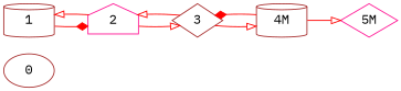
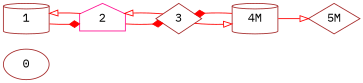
  digraph {
    fontname="IBM Plex Mono"
    rankdir=LR
    node [color=brown fontname="IBM Plex Mono" shape=cylinder]
    edge [arrowhead=onormal color=red fontname="IBM Plex Mono"]
    0 [shape=ellipse]
    1
    2 [color=deeppink shape=house]
    3 [shape=diamond]
    "4M"
-   "5M" [color=deeppink shape=diamond]
+   "5M" [shape=diamond]
    1 -> 2 [arrowhead=diamond]
    2 -> 1
-   2 -> 3
+   2 -> 3 [arrowhead=diamond]
    3 -> 2
    3 -> "4M"
    "4M" -> 3 [arrowhead=diamond]
    "4M" -> "5M"
  }
